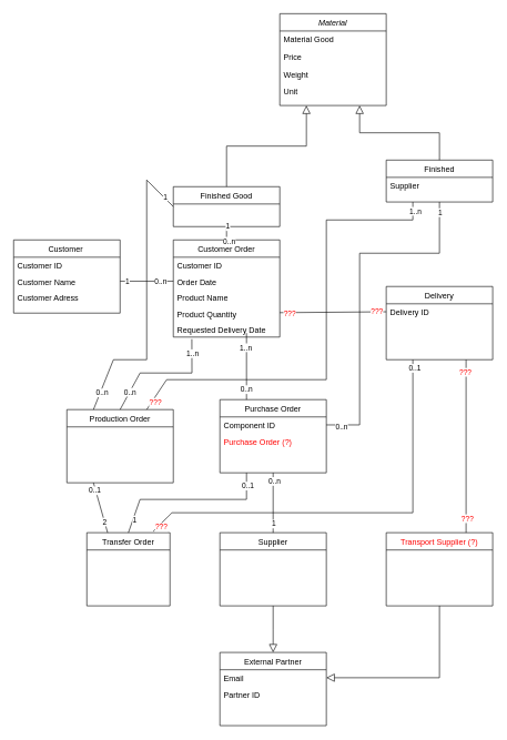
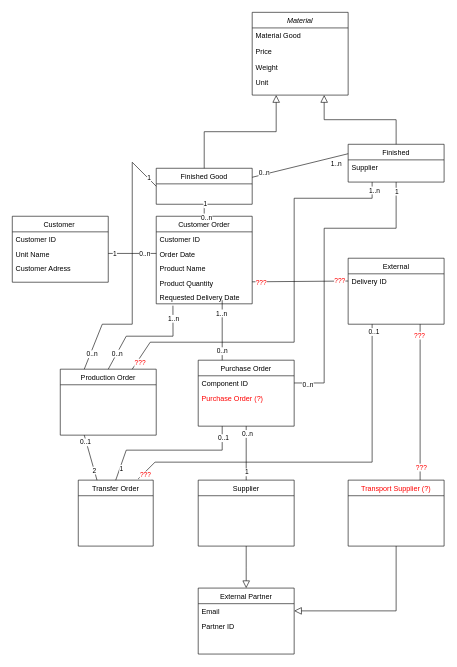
  <mxCell id="0" />
  <mxCell id="1" parent="0" />
  <mxCell id="2" value="Material" style="swimlane;fontStyle=2;align=center;verticalAlign=top;childLayout=stackLayout;horizontal=1;startSize=26;horizontalStack=0;resizeParent=1;resizeLast=0;collapsible=1;marginBottom=0;rounded=0;shadow=0;strokeWidth=1;" parent="1" vertex="1"><mxGeometry x="420" y="20" width="160" height="138" as="geometry"><mxRectangle x="230" y="140" width="160" height="26" as="alternateBounds" /></mxGeometry></mxCell>
  <mxCell id="3" value="Material Good" style="text;align=left;verticalAlign=top;spacingLeft=4;spacingRight=4;overflow=hidden;rotatable=0;points=[[0,0.5],[1,0.5]];portConstraint=eastwest;" parent="2" vertex="1"><mxGeometry y="26" width="160" height="26" as="geometry" /></mxCell>
  <mxCell id="4" value="Price" style="text;align=left;verticalAlign=top;spacingLeft=4;spacingRight=4;overflow=hidden;rotatable=0;points=[[0,0.5],[1,0.5]];portConstraint=eastwest;rounded=0;shadow=0;html=0;" parent="2" vertex="1"><mxGeometry y="52" width="160" height="26" as="geometry" /></mxCell>
  <mxCell id="5" value="Weight" style="text;align=left;verticalAlign=top;spacingLeft=4;spacingRight=4;overflow=hidden;rotatable=0;points=[[0,0.5],[1,0.5]];portConstraint=eastwest;rounded=0;shadow=0;html=0;" parent="2" vertex="1"><mxGeometry y="78" width="160" height="26" as="geometry" /></mxCell>
  <mxCell id="6" value="Unit" style="text;align=left;verticalAlign=top;spacingLeft=4;spacingRight=4;overflow=hidden;rotatable=0;points=[[0,0.5],[1,0.5]];portConstraint=eastwest;" parent="2" vertex="1"><mxGeometry y="104" width="160" height="26" as="geometry" /></mxCell>
  <mxCell id="7" value="Finished Good" style="swimlane;fontStyle=0;align=center;verticalAlign=top;childLayout=stackLayout;horizontal=1;startSize=26;horizontalStack=0;resizeParent=1;resizeLast=0;collapsible=1;marginBottom=0;rounded=0;shadow=0;strokeWidth=1;" parent="1" vertex="1"><mxGeometry x="260" y="280" width="160" height="60" as="geometry"><mxRectangle x="130" y="380" width="160" height="26" as="alternateBounds" /></mxGeometry></mxCell>
  <mxCell id="8" value="" style="endArrow=block;endSize=10;endFill=0;shadow=0;strokeWidth=1;rounded=0;edgeStyle=elbowEdgeStyle;elbow=vertical;entryX=0.25;entryY=1;entryDx=0;entryDy=0;" parent="1" source="7" target="2" edge="1"><mxGeometry width="160" relative="1" as="geometry"><mxPoint x="300" y="203" as="sourcePoint" /><mxPoint x="450" y="207" as="targetPoint" /></mxGeometry></mxCell>
  <mxCell id="9" value="Finished" style="swimlane;fontStyle=0;align=center;verticalAlign=top;childLayout=stackLayout;horizontal=1;startSize=26;horizontalStack=0;resizeParent=1;resizeLast=0;collapsible=1;marginBottom=0;rounded=0;shadow=0;strokeWidth=1;" parent="1" vertex="1"><mxGeometry x="580" y="240" width="160" height="63" as="geometry"><mxRectangle x="550" y="140" width="160" height="26" as="alternateBounds" /></mxGeometry></mxCell>
  <mxCell id="10" value="Supplier" style="text;align=left;verticalAlign=top;spacingLeft=4;spacingRight=4;overflow=hidden;rotatable=0;points=[[0,0.5],[1,0.5]];portConstraint=eastwest;" parent="9" vertex="1"><mxGeometry y="26" width="160" height="24" as="geometry" /></mxCell>
  <mxCell id="11" value="" style="endArrow=block;endSize=10;endFill=0;shadow=0;strokeWidth=1;rounded=0;edgeStyle=elbowEdgeStyle;elbow=vertical;entryX=0.75;entryY=1;entryDx=0;entryDy=0;" edge="1" parent="1" source="9" target="2"><mxGeometry width="160" relative="1" as="geometry"><mxPoint x="230" y="270" as="sourcePoint" /><mxPoint x="510" y="160" as="targetPoint" /></mxGeometry></mxCell>
+ <mxCell id="12" value="" style="endArrow=none;html=1;rounded=0;exitX=1;exitY=0.25;exitDx=0;exitDy=0;entryX=0;entryY=0.25;entryDx=0;entryDy=0;targetPerimeterSpacing=0;" edge="1" parent="1" source="7" target="9"><mxGeometry width="50" height="50" relative="1" as="geometry"><mxPoint x="300" y="299" as="sourcePoint" /><mxPoint x="650" y="340" as="targetPoint" /></mxGeometry></mxCell>
+ <mxCell id="13" value="0..n" style="edgeLabel;html=1;align=center;verticalAlign=middle;resizable=0;points=[];" vertex="1" connectable="0" parent="12"><mxGeometry x="-0.82" y="4" relative="1" as="geometry"><mxPoint x="6" as="offset" /></mxGeometry></mxCell>
+ <mxCell id="14" value="1..n" style="edgeLabel;html=1;align=center;verticalAlign=middle;resizable=0;points=[];" vertex="1" connectable="0" parent="12"><mxGeometry x="0.083" y="1" relative="1" as="geometry"><mxPoint x="53" as="offset" /></mxGeometry></mxCell>
  <mxCell id="15" value="Customer Order" style="swimlane;fontStyle=0;align=center;verticalAlign=top;childLayout=stackLayout;horizontal=1;startSize=26;horizontalStack=0;resizeParent=1;resizeLast=0;collapsible=1;marginBottom=0;rounded=0;shadow=0;strokeWidth=1;" vertex="1" parent="1"><mxGeometry x="260" y="360" width="160" height="146" as="geometry"><mxRectangle x="550" y="140" width="160" height="26" as="alternateBounds" /></mxGeometry></mxCell>
  <mxCell id="16" value="Customer ID" style="text;align=left;verticalAlign=top;spacingLeft=4;spacingRight=4;overflow=hidden;rotatable=0;points=[[0,0.5],[1,0.5]];portConstraint=eastwest;" vertex="1" parent="15"><mxGeometry y="26" width="160" height="24" as="geometry" /></mxCell>
  <mxCell id="17" value="Order Date" style="text;align=left;verticalAlign=top;spacingLeft=4;spacingRight=4;overflow=hidden;rotatable=0;points=[[0,0.5],[1,0.5]];portConstraint=eastwest;" vertex="1" parent="15"><mxGeometry y="50" width="160" height="24" as="geometry" /></mxCell>
  <mxCell id="18" value="Product Name" style="text;align=left;verticalAlign=top;spacingLeft=4;spacingRight=4;overflow=hidden;rotatable=0;points=[[0,0.5],[1,0.5]];portConstraint=eastwest;" vertex="1" parent="15"><mxGeometry y="74" width="160" height="24" as="geometry" /></mxCell>
  <mxCell id="19" value="Product Quantity" style="text;align=left;verticalAlign=top;spacingLeft=4;spacingRight=4;overflow=hidden;rotatable=0;points=[[0,0.5],[1,0.5]];portConstraint=eastwest;" vertex="1" parent="15"><mxGeometry y="98" width="160" height="24" as="geometry" /></mxCell>
  <mxCell id="20" value="Requested Delivery Date" style="text;align=left;verticalAlign=top;spacingLeft=4;spacingRight=4;overflow=hidden;rotatable=0;points=[[0,0.5],[1,0.5]];portConstraint=eastwest;" vertex="1" parent="15"><mxGeometry y="122" width="160" height="24" as="geometry" /></mxCell>
  <mxCell id="21" value="Customer " style="swimlane;fontStyle=0;align=center;verticalAlign=top;childLayout=stackLayout;horizontal=1;startSize=26;horizontalStack=0;resizeParent=1;resizeLast=0;collapsible=1;marginBottom=0;rounded=0;shadow=0;strokeWidth=1;" vertex="1" parent="1"><mxGeometry x="20" y="360" width="160" height="110" as="geometry"><mxRectangle x="550" y="140" width="160" height="26" as="alternateBounds" /></mxGeometry></mxCell>
  <mxCell id="22" value="Customer ID" style="text;align=left;verticalAlign=top;spacingLeft=4;spacingRight=4;overflow=hidden;rotatable=0;points=[[0,0.5],[1,0.5]];portConstraint=eastwest;" vertex="1" parent="21"><mxGeometry y="26" width="160" height="24" as="geometry" /></mxCell>
- <mxCell id="23" value="Customer Name   " style="text;align=left;verticalAlign=top;spacingLeft=4;spacingRight=4;overflow=hidden;rotatable=0;points=[[0,0.5],[1,0.5]];portConstraint=eastwest;" vertex="1" parent="21"><mxGeometry y="50" width="160" height="24" as="geometry" /></mxCell>
+ <mxCell id="23" value="Unit Name   " style="text;align=left;verticalAlign=top;spacingLeft=4;spacingRight=4;overflow=hidden;rotatable=0;points=[[0,0.5],[1,0.5]];portConstraint=eastwest;" vertex="1" parent="21"><mxGeometry y="50" width="160" height="24" as="geometry" /></mxCell>
  <mxCell id="24" value="Customer Adress" style="text;align=left;verticalAlign=top;spacingLeft=4;spacingRight=4;overflow=hidden;rotatable=0;points=[[0,0.5],[1,0.5]];portConstraint=eastwest;" vertex="1" parent="21"><mxGeometry y="74" width="160" height="24" as="geometry" /></mxCell>
  <mxCell id="25" value="" style="endArrow=none;html=1;rounded=0;exitX=0;exitY=0.5;exitDx=0;exitDy=0;" edge="1" parent="1" source="17" target="23"><mxGeometry width="50" height="50" relative="1" as="geometry"><mxPoint x="690" y="380" as="sourcePoint" /><mxPoint x="740" y="330" as="targetPoint" /></mxGeometry></mxCell>
  <mxCell id="26" value="1" style="edgeLabel;html=1;align=center;verticalAlign=middle;resizable=0;points=[];" vertex="1" connectable="0" parent="25"><mxGeometry x="0.194" y="3" relative="1" as="geometry"><mxPoint x="-22" y="-3" as="offset" /></mxGeometry></mxCell>
  <mxCell id="27" value="0..n" style="edgeLabel;html=1;align=center;verticalAlign=middle;resizable=0;points=[];" vertex="1" connectable="0" parent="25"><mxGeometry x="-0.028" relative="1" as="geometry"><mxPoint x="19" as="offset" /></mxGeometry></mxCell>
  <mxCell id="28" value="" style="endArrow=none;html=1;rounded=0;entryX=0.5;entryY=1;entryDx=0;entryDy=0;" edge="1" parent="1" source="15" target="7"><mxGeometry width="50" height="50" relative="1" as="geometry"><mxPoint x="690" y="380" as="sourcePoint" /><mxPoint x="740" y="330" as="targetPoint" /></mxGeometry></mxCell>
  <mxCell id="29" value="0..n" style="edgeLabel;html=1;align=center;verticalAlign=middle;resizable=0;points=[];" vertex="1" connectable="0" parent="28"><mxGeometry x="-0.489" y="-3" relative="1" as="geometry"><mxPoint y="6" as="offset" /></mxGeometry></mxCell>
  <mxCell id="30" value="1" style="edgeLabel;html=1;align=center;verticalAlign=middle;resizable=0;points=[];" vertex="1" connectable="0" parent="28"><mxGeometry x="0.437" y="-1" relative="1" as="geometry"><mxPoint y="-7" as="offset" /></mxGeometry></mxCell>
  <mxCell id="31" value="Production Order" style="swimlane;fontStyle=0;align=center;verticalAlign=top;childLayout=stackLayout;horizontal=1;startSize=26;horizontalStack=0;resizeParent=1;resizeLast=0;collapsible=1;marginBottom=0;rounded=0;shadow=0;strokeWidth=1;" vertex="1" parent="1"><mxGeometry x="100" y="615" width="160" height="110" as="geometry"><mxRectangle x="550" y="140" width="160" height="26" as="alternateBounds" /></mxGeometry></mxCell>
  <mxCell id="32" value="Purchase Order" style="swimlane;fontStyle=0;align=center;verticalAlign=top;childLayout=stackLayout;horizontal=1;startSize=26;horizontalStack=0;resizeParent=1;resizeLast=0;collapsible=1;marginBottom=0;rounded=0;shadow=0;strokeWidth=1;" vertex="1" parent="1"><mxGeometry x="330" y="600" width="160" height="110" as="geometry"><mxRectangle x="550" y="140" width="160" height="26" as="alternateBounds" /></mxGeometry></mxCell>
  <mxCell id="33" value="Component ID" style="text;align=left;verticalAlign=top;spacingLeft=4;spacingRight=4;overflow=hidden;rotatable=0;points=[[0,0.5],[1,0.5]];portConstraint=eastwest;" vertex="1" parent="32"><mxGeometry y="26" width="160" height="24" as="geometry" /></mxCell>
  <mxCell id="34" value="Purchase Order (?)" style="text;align=left;verticalAlign=top;spacingLeft=4;spacingRight=4;overflow=hidden;rotatable=0;points=[[0,0.5],[1,0.5]];portConstraint=eastwest;fontColor=#FF0000;" vertex="1" parent="32"><mxGeometry y="50" width="160" height="24" as="geometry" /></mxCell>
  <mxCell id="35" value="Transfer Order" style="swimlane;fontStyle=0;align=center;verticalAlign=top;childLayout=stackLayout;horizontal=1;startSize=26;horizontalStack=0;resizeParent=1;resizeLast=0;collapsible=1;marginBottom=0;rounded=0;shadow=0;strokeWidth=1;" vertex="1" parent="1"><mxGeometry x="130" y="800" width="125" height="110" as="geometry"><mxRectangle x="550" y="140" width="160" height="26" as="alternateBounds" /></mxGeometry></mxCell>
  <mxCell id="36" value="Supplier" style="swimlane;fontStyle=0;align=center;verticalAlign=top;childLayout=stackLayout;horizontal=1;startSize=26;horizontalStack=0;resizeParent=1;resizeLast=0;collapsible=1;marginBottom=0;rounded=0;shadow=0;strokeWidth=1;" vertex="1" parent="1"><mxGeometry x="330" y="800" width="160" height="110" as="geometry"><mxRectangle x="550" y="140" width="160" height="26" as="alternateBounds" /></mxGeometry></mxCell>
- <mxCell id="37" value="Delivery" style="swimlane;fontStyle=0;align=center;verticalAlign=top;childLayout=stackLayout;horizontal=1;startSize=26;horizontalStack=0;resizeParent=1;resizeLast=0;collapsible=1;marginBottom=0;rounded=0;shadow=0;strokeWidth=1;" vertex="1" parent="1"><mxGeometry x="580" y="430" width="160" height="110" as="geometry"><mxRectangle x="550" y="140" width="160" height="26" as="alternateBounds" /></mxGeometry></mxCell>
+ <mxCell id="37" value="External" style="swimlane;fontStyle=0;align=center;verticalAlign=top;childLayout=stackLayout;horizontal=1;startSize=26;horizontalStack=0;resizeParent=1;resizeLast=0;collapsible=1;marginBottom=0;rounded=0;shadow=0;strokeWidth=1;" vertex="1" parent="1"><mxGeometry x="580" y="430" width="160" height="110" as="geometry"><mxRectangle x="550" y="140" width="160" height="26" as="alternateBounds" /></mxGeometry></mxCell>
  <mxCell id="38" value="Delivery ID" style="text;align=left;verticalAlign=top;spacingLeft=4;spacingRight=4;overflow=hidden;rotatable=0;points=[[0,0.5],[1,0.5]];portConstraint=eastwest;" vertex="1" parent="37"><mxGeometry y="26" width="160" height="24" as="geometry" /></mxCell>
  <mxCell id="39" value="Transport Supplier (?)" style="swimlane;fontStyle=0;align=center;verticalAlign=top;childLayout=stackLayout;horizontal=1;startSize=26;horizontalStack=0;resizeParent=1;resizeLast=0;collapsible=1;marginBottom=0;rounded=0;shadow=0;strokeWidth=1;fontColor=#FF0000;" vertex="1" parent="1"><mxGeometry x="580" y="800" width="160" height="110" as="geometry"><mxRectangle x="550" y="140" width="160" height="26" as="alternateBounds" /></mxGeometry></mxCell>
  <mxCell id="40" value="External Partner" style="swimlane;fontStyle=0;align=center;verticalAlign=top;childLayout=stackLayout;horizontal=1;startSize=26;horizontalStack=0;resizeParent=1;resizeLast=0;collapsible=1;marginBottom=0;rounded=0;shadow=0;strokeWidth=1;" vertex="1" parent="1"><mxGeometry x="330" y="980" width="160" height="110" as="geometry"><mxRectangle x="550" y="140" width="160" height="26" as="alternateBounds" /></mxGeometry></mxCell>
  <mxCell id="41" value="Email" style="text;align=left;verticalAlign=top;spacingLeft=4;spacingRight=4;overflow=hidden;rotatable=0;points=[[0,0.5],[1,0.5]];portConstraint=eastwest;" vertex="1" parent="40"><mxGeometry y="26" width="160" height="24" as="geometry" /></mxCell>
  <mxCell id="42" value="Partner ID" style="text;align=left;verticalAlign=top;spacingLeft=4;spacingRight=4;overflow=hidden;rotatable=0;points=[[0,0.5],[1,0.5]];portConstraint=eastwest;fontColor=#000000;" vertex="1" parent="40"><mxGeometry y="50" width="160" height="24" as="geometry" /></mxCell>
  <mxCell id="43" value="" style="endArrow=block;endSize=10;endFill=0;shadow=0;strokeWidth=1;rounded=0;edgeStyle=elbowEdgeStyle;elbow=vertical;exitX=0.5;exitY=1;exitDx=0;exitDy=0;entryX=1;entryY=0.5;entryDx=0;entryDy=0;" edge="1" parent="1" source="39" target="41"><mxGeometry width="160" relative="1" as="geometry"><mxPoint x="600" y="1012" as="sourcePoint" /><mxPoint x="550" y="1040" as="targetPoint" /><Array as="points"><mxPoint x="570" y="1018" /></Array></mxGeometry></mxCell>
  <mxCell id="44" value="" style="endArrow=block;endSize=10;endFill=0;shadow=0;strokeWidth=1;rounded=0;edgeStyle=elbowEdgeStyle;elbow=vertical;exitX=0.5;exitY=1;exitDx=0;exitDy=0;" edge="1" parent="1" source="36" target="40"><mxGeometry width="160" relative="1" as="geometry"><mxPoint x="700" y="1102" as="sourcePoint" /><mxPoint x="820" y="1020" as="targetPoint" /></mxGeometry></mxCell>
  <mxCell id="45" value="" style="endArrow=none;html=1;rounded=0;exitX=0.25;exitY=0;exitDx=0;exitDy=0;entryX=0;entryY=0.5;entryDx=0;entryDy=0;" edge="1" parent="1" source="31" target="7"><mxGeometry width="50" height="50" relative="1" as="geometry"><mxPoint x="460" y="556" as="sourcePoint" /><mxPoint x="510" y="506" as="targetPoint" /><Array as="points"><mxPoint x="170" y="540" /><mxPoint x="220" y="540" /><mxPoint x="220" y="420" /><mxPoint x="220" y="270" /></Array></mxGeometry></mxCell>
  <mxCell id="46" value="1" style="edgeLabel;html=1;align=center;verticalAlign=middle;resizable=0;points=[];" vertex="1" connectable="0" parent="45"><mxGeometry x="0.915" y="1" relative="1" as="geometry"><mxPoint as="offset" /></mxGeometry></mxCell>
  <mxCell id="47" value="0..n" style="edgeLabel;html=1;align=center;verticalAlign=middle;resizable=0;points=[];" vertex="1" connectable="0" parent="45"><mxGeometry x="-0.879" y="-2" relative="1" as="geometry"><mxPoint as="offset" /></mxGeometry></mxCell>
  <mxCell id="48" value="" style="endArrow=none;html=1;rounded=0;exitX=0.25;exitY=0;exitDx=0;exitDy=0;" edge="1" parent="1" source="32"><mxGeometry width="50" height="50" relative="1" as="geometry"><mxPoint x="640" y="566" as="sourcePoint" /><mxPoint x="370" y="500" as="targetPoint" /></mxGeometry></mxCell>
  <mxCell id="49" value="1..n" style="edgeLabel;html=1;align=center;verticalAlign=middle;resizable=0;points=[];" vertex="1" connectable="0" parent="48"><mxGeometry x="0.573" y="2" relative="1" as="geometry"><mxPoint as="offset" /></mxGeometry></mxCell>
  <mxCell id="50" value="0..n" style="edgeLabel;html=1;align=center;verticalAlign=middle;resizable=0;points=[];" vertex="1" connectable="0" parent="48"><mxGeometry x="-0.671" y="1" relative="1" as="geometry"><mxPoint as="offset" /></mxGeometry></mxCell>
  <mxCell id="51" value="" style="endArrow=none;html=1;rounded=0;entryX=0;entryY=0.5;entryDx=0;entryDy=0;" edge="1" parent="1" source="19" target="38"><mxGeometry width="50" height="50" relative="1" as="geometry"><mxPoint x="650" y="576" as="sourcePoint" /><mxPoint x="700" y="526" as="targetPoint" /></mxGeometry></mxCell>
  <mxCell id="52" value="&lt;font color=&quot;#ff0000&quot;&gt;???&lt;/font&gt;" style="edgeLabel;html=1;align=center;verticalAlign=middle;resizable=0;points=[];" vertex="1" connectable="0" parent="51"><mxGeometry x="-0.82" y="-1" relative="1" as="geometry"><mxPoint as="offset" /></mxGeometry></mxCell>
  <mxCell id="53" value="&lt;font color=&quot;#ff0000&quot;&gt;???&lt;/font&gt;" style="edgeLabel;html=1;align=center;verticalAlign=middle;resizable=0;points=[];" vertex="1" connectable="0" parent="51"><mxGeometry x="0.82" y="1" relative="1" as="geometry"><mxPoint as="offset" /></mxGeometry></mxCell>
  <mxCell id="54" value="" style="endArrow=none;html=1;rounded=0;entryX=0.174;entryY=1.13;entryDx=0;entryDy=0;entryPerimeter=0;exitX=0.5;exitY=0;exitDx=0;exitDy=0;" edge="1" parent="1" source="31" target="20"><mxGeometry width="50" height="50" relative="1" as="geometry"><mxPoint x="660" y="586" as="sourcePoint" /><mxPoint x="710" y="536" as="targetPoint" /><Array as="points"><mxPoint x="210" y="560" /><mxPoint x="288" y="560" /></Array></mxGeometry></mxCell>
  <mxCell id="55" value="1..n" style="edgeLabel;html=1;align=center;verticalAlign=middle;resizable=0;points=[];" vertex="1" connectable="0" parent="54"><mxGeometry x="0.672" y="-1" relative="1" as="geometry"><mxPoint y="-10" as="offset" /></mxGeometry></mxCell>
  <mxCell id="56" value="0..n" style="edgeLabel;html=1;align=center;verticalAlign=middle;resizable=0;points=[];" vertex="1" connectable="0" parent="54"><mxGeometry x="-0.676" relative="1" as="geometry"><mxPoint y="1" as="offset" /></mxGeometry></mxCell>
  <mxCell id="57" value="" style="endArrow=none;html=1;rounded=0;entryX=0.25;entryY=1;entryDx=0;entryDy=0;exitX=0.75;exitY=0;exitDx=0;exitDy=0;" edge="1" parent="1" source="31" target="9"><mxGeometry width="50" height="50" relative="1" as="geometry"><mxPoint x="280" y="590" as="sourcePoint" /><mxPoint x="710" y="536" as="targetPoint" /><Array as="points"><mxPoint x="250" y="570" /><mxPoint x="490" y="570" /><mxPoint x="490" y="330" /><mxPoint x="620" y="330" /></Array></mxGeometry></mxCell>
  <mxCell id="58" value="1..n" style="edgeLabel;html=1;align=center;verticalAlign=middle;resizable=0;points=[];" vertex="1" connectable="0" parent="57"><mxGeometry x="0.962" y="-3" relative="1" as="geometry"><mxPoint as="offset" /></mxGeometry></mxCell>
  <mxCell id="59" value="&lt;font color=&quot;#ff0000&quot;&gt;???&lt;/font&gt;" style="edgeLabel;html=1;align=center;verticalAlign=middle;resizable=0;points=[];" vertex="1" connectable="0" parent="57"><mxGeometry x="-0.951" y="-4" relative="1" as="geometry"><mxPoint as="offset" /></mxGeometry></mxCell>
  <mxCell id="60" value="" style="endArrow=none;html=1;rounded=0;entryX=0.5;entryY=1;entryDx=0;entryDy=0;exitX=1;exitY=0.5;exitDx=0;exitDy=0;" edge="1" parent="1" source="33" target="9"><mxGeometry width="50" height="50" relative="1" as="geometry"><mxPoint x="660" y="586" as="sourcePoint" /><mxPoint x="710" y="536" as="targetPoint" /><Array as="points"><mxPoint x="540" y="638" /><mxPoint x="540" y="380" /><mxPoint x="660" y="380" /></Array></mxGeometry></mxCell>
  <mxCell id="61" value="1" style="edgeLabel;html=1;align=center;verticalAlign=middle;resizable=0;points=[];" vertex="1" connectable="0" parent="60"><mxGeometry x="0.941" relative="1" as="geometry"><mxPoint as="offset" /></mxGeometry></mxCell>
  <mxCell id="62" value="0..n" style="edgeLabel;html=1;align=center;verticalAlign=middle;resizable=0;points=[];" vertex="1" connectable="0" parent="60"><mxGeometry x="-0.912" y="-2" relative="1" as="geometry"><mxPoint as="offset" /></mxGeometry></mxCell>
  <mxCell id="63" value="" style="endArrow=none;html=1;rounded=0;entryX=0.75;entryY=1;entryDx=0;entryDy=0;exitX=0.75;exitY=0;exitDx=0;exitDy=0;" edge="1" parent="1" source="39" target="37"><mxGeometry width="50" height="50" relative="1" as="geometry"><mxPoint x="690" y="960" as="sourcePoint" /><mxPoint x="770" y="910" as="targetPoint" /></mxGeometry></mxCell>
  <mxCell id="64" value="&lt;font color=&quot;#ff0000&quot;&gt;???&lt;/font&gt;" style="edgeLabel;html=1;align=center;verticalAlign=middle;resizable=0;points=[];" vertex="1" connectable="0" parent="63"><mxGeometry x="0.862" y="2" relative="1" as="geometry"><mxPoint as="offset" /></mxGeometry></mxCell>
  <mxCell id="65" value="&lt;font color=&quot;#ff0000&quot;&gt;???&lt;/font&gt;" style="edgeLabel;html=1;align=center;verticalAlign=middle;resizable=0;points=[];" vertex="1" connectable="0" parent="63"><mxGeometry x="-0.831" y="-1" relative="1" as="geometry"><mxPoint as="offset" /></mxGeometry></mxCell>
  <mxCell id="66" value="" style="endArrow=none;html=1;rounded=0;entryX=0.25;entryY=1;entryDx=0;entryDy=0;exitX=0.25;exitY=0;exitDx=0;exitDy=0;" edge="1" parent="1" source="35" target="31"><mxGeometry width="50" height="50" relative="1" as="geometry"><mxPoint x="700" y="970" as="sourcePoint" /><mxPoint x="780" y="920" as="targetPoint" /></mxGeometry></mxCell>
  <mxCell id="67" value="0..1" style="edgeLabel;html=1;align=center;verticalAlign=middle;resizable=0;points=[];" vertex="1" connectable="0" parent="66"><mxGeometry x="0.724" y="2" relative="1" as="geometry"><mxPoint as="offset" /></mxGeometry></mxCell>
  <mxCell id="68" value="2" style="edgeLabel;html=1;align=center;verticalAlign=middle;resizable=0;points=[];" vertex="1" connectable="0" parent="66"><mxGeometry x="-0.56" relative="1" as="geometry"><mxPoint as="offset" /></mxGeometry></mxCell>
  <mxCell id="69" value="" style="endArrow=none;html=1;rounded=0;entryX=0.25;entryY=1;entryDx=0;entryDy=0;exitX=0.5;exitY=0;exitDx=0;exitDy=0;" edge="1" parent="1" source="35" target="32"><mxGeometry width="50" height="50" relative="1" as="geometry"><mxPoint x="700" y="970" as="sourcePoint" /><mxPoint x="780" y="920" as="targetPoint" /><Array as="points"><mxPoint x="210" y="750" /><mxPoint x="370" y="750" /></Array></mxGeometry></mxCell>
  <mxCell id="70" value="0..1" style="edgeLabel;html=1;align=center;verticalAlign=middle;resizable=0;points=[];" vertex="1" connectable="0" parent="69"><mxGeometry x="0.839" y="-1" relative="1" as="geometry"><mxPoint as="offset" /></mxGeometry></mxCell>
  <mxCell id="71" value="1" style="edgeLabel;html=1;align=center;verticalAlign=middle;resizable=0;points=[];" vertex="1" connectable="0" parent="69"><mxGeometry x="-0.833" y="-2" relative="1" as="geometry"><mxPoint as="offset" /></mxGeometry></mxCell>
  <mxCell id="72" value="" style="endArrow=none;html=1;rounded=0;entryX=0.5;entryY=1;entryDx=0;entryDy=0;exitX=0.5;exitY=0;exitDx=0;exitDy=0;" edge="1" parent="1" source="36" target="32"><mxGeometry width="50" height="50" relative="1" as="geometry"><mxPoint x="700" y="970" as="sourcePoint" /><mxPoint x="780" y="920" as="targetPoint" /></mxGeometry></mxCell>
  <mxCell id="73" value="0..n" style="edgeLabel;html=1;align=center;verticalAlign=middle;resizable=0;points=[];" vertex="1" connectable="0" parent="72"><mxGeometry x="0.724" y="-1" relative="1" as="geometry"><mxPoint as="offset" /></mxGeometry></mxCell>
  <mxCell id="74" value="1" style="edgeLabel;html=1;align=center;verticalAlign=middle;resizable=0;points=[];" vertex="1" connectable="0" parent="72"><mxGeometry x="-0.684" relative="1" as="geometry"><mxPoint as="offset" /></mxGeometry></mxCell>
  <mxCell id="75" value="" style="endArrow=none;html=1;rounded=0;entryX=0.25;entryY=1;entryDx=0;entryDy=0;exitX=0.799;exitY=-0.018;exitDx=0;exitDy=0;exitPerimeter=0;" edge="1" parent="1" source="35" target="37"><mxGeometry width="50" height="50" relative="1" as="geometry"><mxPoint x="300" y="800" as="sourcePoint" /><mxPoint x="780" y="920" as="targetPoint" /><Array as="points"><mxPoint x="258" y="770" /><mxPoint x="620" y="770" /></Array></mxGeometry></mxCell>
  <mxCell id="76" value="0..1" style="edgeLabel;html=1;align=center;verticalAlign=middle;resizable=0;points=[];" vertex="1" connectable="0" parent="75"><mxGeometry x="0.96" y="-2" relative="1" as="geometry"><mxPoint as="offset" /></mxGeometry></mxCell>
  <mxCell id="77" value="&lt;font color=&quot;#ff0000&quot;&gt;???&lt;/font&gt;" style="edgeLabel;html=1;align=center;verticalAlign=middle;resizable=0;points=[];" vertex="1" connectable="0" parent="75"><mxGeometry x="-0.96" y="-4" relative="1" as="geometry"><mxPoint as="offset" /></mxGeometry></mxCell>
